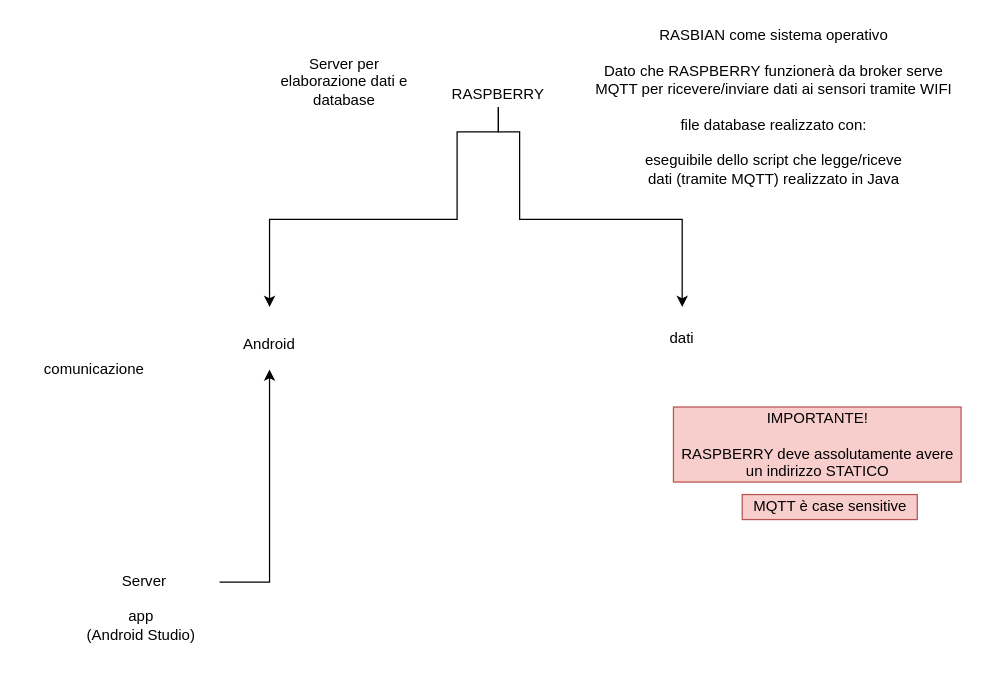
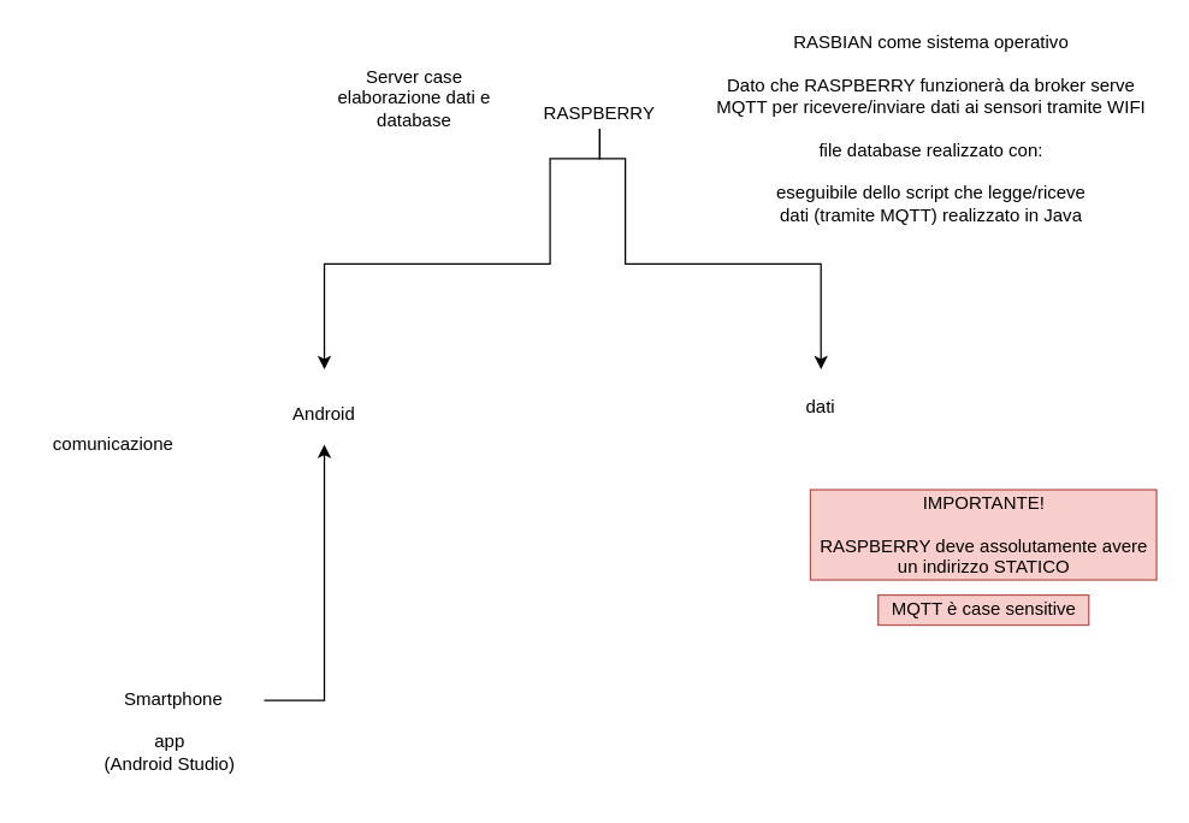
  <mxCell id="0" />
  <mxCell id="1" parent="0" />
  <mxCell id="2" style="edgeStyle=orthogonalEdgeStyle;rounded=0;orthogonalLoop=1;jettySize=auto;html=1;exitX=0.5;exitY=1;exitDx=0;exitDy=0;" parent="1" source="4" edge="1"><mxGeometry relative="1" as="geometry"><mxPoint x="215" y="245" as="targetPoint" /><Array as="points"><mxPoint x="365" y="105" /><mxPoint x="365" y="175" /><mxPoint x="215" y="175" /></Array></mxGeometry></mxCell>
  <mxCell id="3" style="edgeStyle=orthogonalEdgeStyle;rounded=0;orthogonalLoop=1;jettySize=auto;html=1;exitX=0.5;exitY=1;exitDx=0;exitDy=0;" parent="1" source="4" edge="1"><mxGeometry relative="1" as="geometry"><mxPoint x="545" y="245" as="targetPoint" /><Array as="points"><mxPoint x="415" y="105" /><mxPoint x="415" y="175" /><mxPoint x="545" y="175" /></Array></mxGeometry></mxCell>
  <mxCell id="4" value="RASPBERRY" style="text;html=1;strokeColor=none;fillColor=none;align=center;verticalAlign=middle;whiteSpace=wrap;rounded=0;" parent="1" vertex="1"><mxGeometry x="328" y="65" width="140" height="20" as="geometry" /></mxCell>
  <mxCell id="5" style="edgeStyle=orthogonalEdgeStyle;rounded=0;orthogonalLoop=1;jettySize=auto;html=1;" parent="1" source="6" edge="1"><mxGeometry relative="1" as="geometry"><mxPoint x="215" y="295" as="targetPoint" /><Array as="points"><mxPoint x="215" y="465" /></Array></mxGeometry></mxCell>
- <mxCell id="6" value="Server" style="text;html=1;strokeColor=none;fillColor=none;align=center;verticalAlign=middle;whiteSpace=wrap;rounded=0;" parent="1" vertex="1"><mxGeometry x="55" y="455" width="120" height="20" as="geometry" /></mxCell>
+ <mxCell id="6" value="Smartphone" style="text;html=1;strokeColor=none;fillColor=none;align=center;verticalAlign=middle;whiteSpace=wrap;rounded=0;" parent="1" vertex="1"><mxGeometry x="55" y="455" width="120" height="20" as="geometry" /></mxCell>
  <mxCell id="7" value="Android" style="text;html=1;strokeColor=none;fillColor=none;align=center;verticalAlign=middle;whiteSpace=wrap;rounded=0;" parent="1" vertex="1"><mxGeometry x="145" y="265" width="140" height="20" as="geometry" /></mxCell>
  <mxCell id="8" value="app &lt;br&gt;(Android Studio)" style="text;html=1;strokeColor=none;fillColor=none;align=center;verticalAlign=middle;whiteSpace=wrap;rounded=0;" parent="1" vertex="1"><mxGeometry x="55" y="475" width="115" height="50" as="geometry" /></mxCell>
  <mxCell id="9" value="comunicazione" style="text;html=1;strokeColor=none;fillColor=none;align=center;verticalAlign=middle;whiteSpace=wrap;rounded=0;" parent="1" vertex="1"><mxGeometry x="20" y="280" width="110" height="30" as="geometry" /></mxCell>
- <mxCell id="10" value="Server per elaborazione dati e database" style="text;html=1;strokeColor=none;fillColor=none;align=center;verticalAlign=middle;whiteSpace=wrap;rounded=0;" parent="1" vertex="1"><mxGeometry x="215" y="35" width="120" height="60" as="geometry" /></mxCell>
+ <mxCell id="10" value="Server case elaborazione dati e database" style="text;html=1;strokeColor=none;fillColor=none;align=center;verticalAlign=middle;whiteSpace=wrap;rounded=0;" parent="1" vertex="1"><mxGeometry x="215" y="35" width="120" height="60" as="geometry" /></mxCell>
  <mxCell id="11" value="dati" style="text;html=1;strokeColor=none;fillColor=none;align=center;verticalAlign=middle;whiteSpace=wrap;rounded=0;" parent="1" vertex="1"><mxGeometry x="525" y="260" width="40" height="20" as="geometry" /></mxCell>
  <mxCell id="12" value="RASBIAN come sistema operativo&lt;br&gt;&lt;br&gt;Dato che RASPBERRY funzionerà da broker serve&lt;br&gt;MQTT per ricevere/inviare dati ai sensori tramite WIFI&lt;br&gt;&lt;br&gt;file database realizzato con:&lt;br&gt;&lt;br&gt;eseguibile dello script che legge/riceve &lt;br&gt;dati (tramite MQTT) realizzato in Java" style="text;html=1;align=center;verticalAlign=middle;resizable=0;points=[];autosize=1;" parent="1" vertex="1"><mxGeometry x="468" y="20" width="300" height="130" as="geometry" /></mxCell>
  <mxCell id="13" value="IMPORTANTE!&lt;br&gt;&lt;br&gt;RASPBERRY deve assolutamente avere&lt;br&gt;un indirizzo STATICO" style="text;html=1;align=center;verticalAlign=middle;resizable=0;points=[];autosize=1;fillColor=#f8cecc;strokeColor=#b85450;" vertex="1" parent="1"><mxGeometry x="538" y="325" width="230" height="60" as="geometry" /></mxCell>
- <mxCell id="14" value="MQTT è case sensitive" style="text;html=1;align=center;verticalAlign=middle;resizable=0;points=[];autosize=1;fillColor=#f8cecc;strokeColor=#b85450;" vertex="1" parent="1"><mxGeometry x="593" y="395" width="140" height="20" as="geometry" /></mxCell>
+ <mxCell id="14" value="MQTT è case sensitive" style="text;html=1;align=center;verticalAlign=middle;resizable=0;points=[];autosize=1;fillColor=#f8cecc;strokeColor=#b85450;" vertex="1" parent="1"><mxGeometry x="583" y="395" width="140" height="20" as="geometry" /></mxCell>
